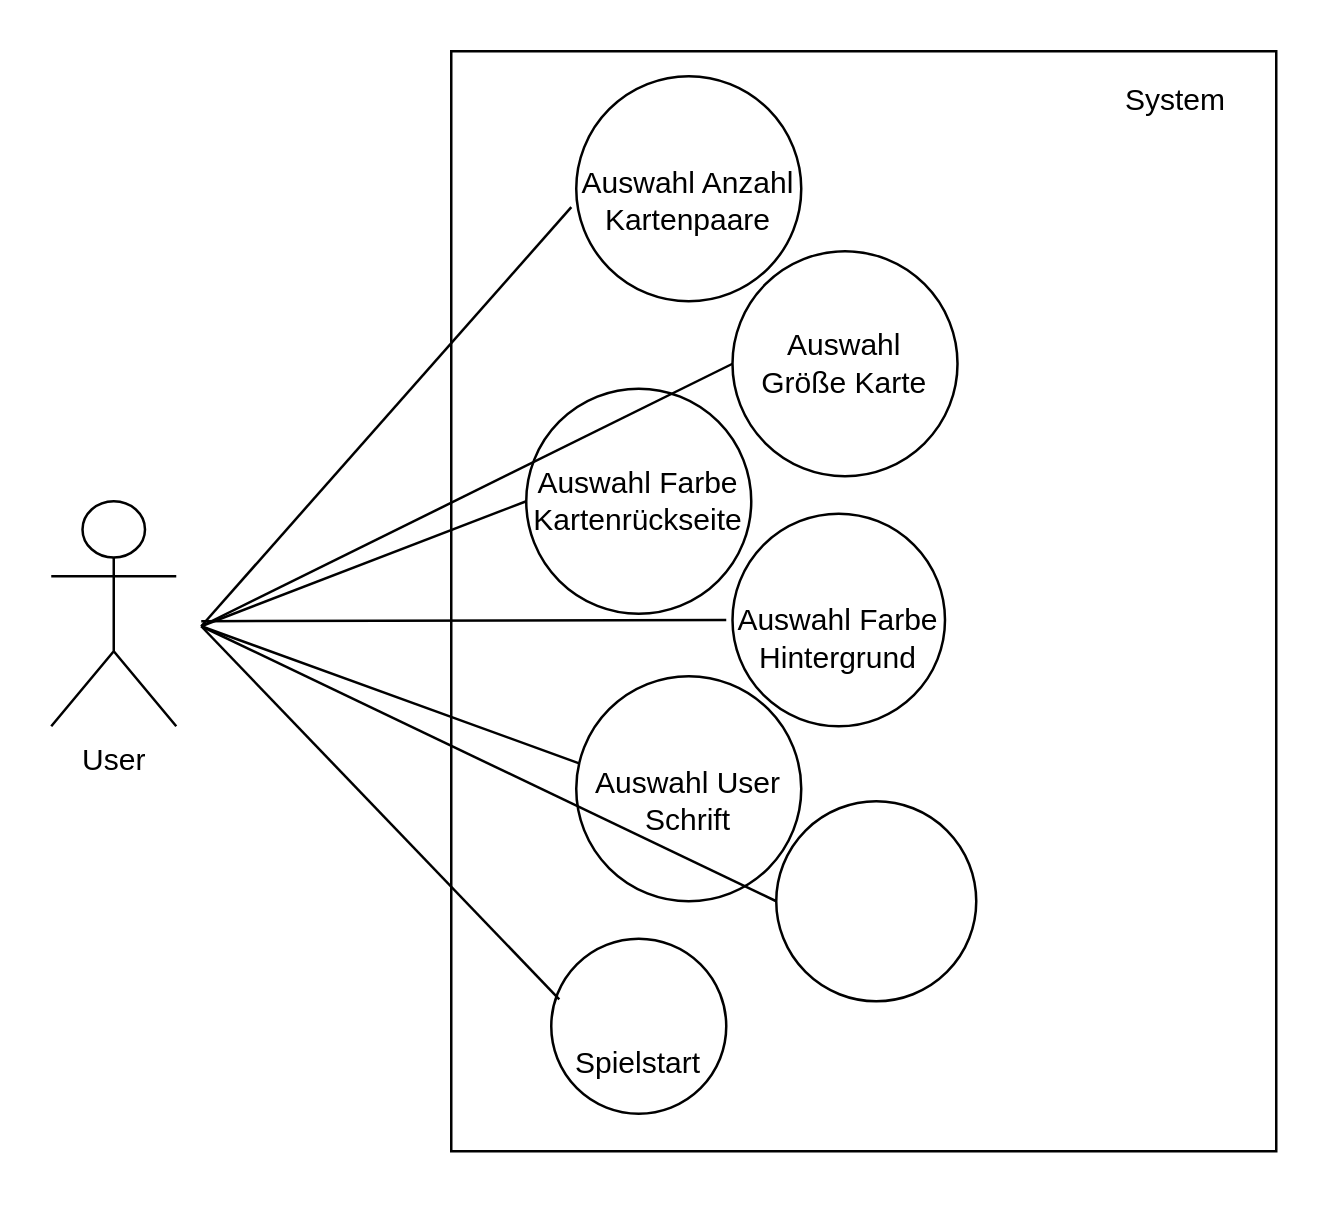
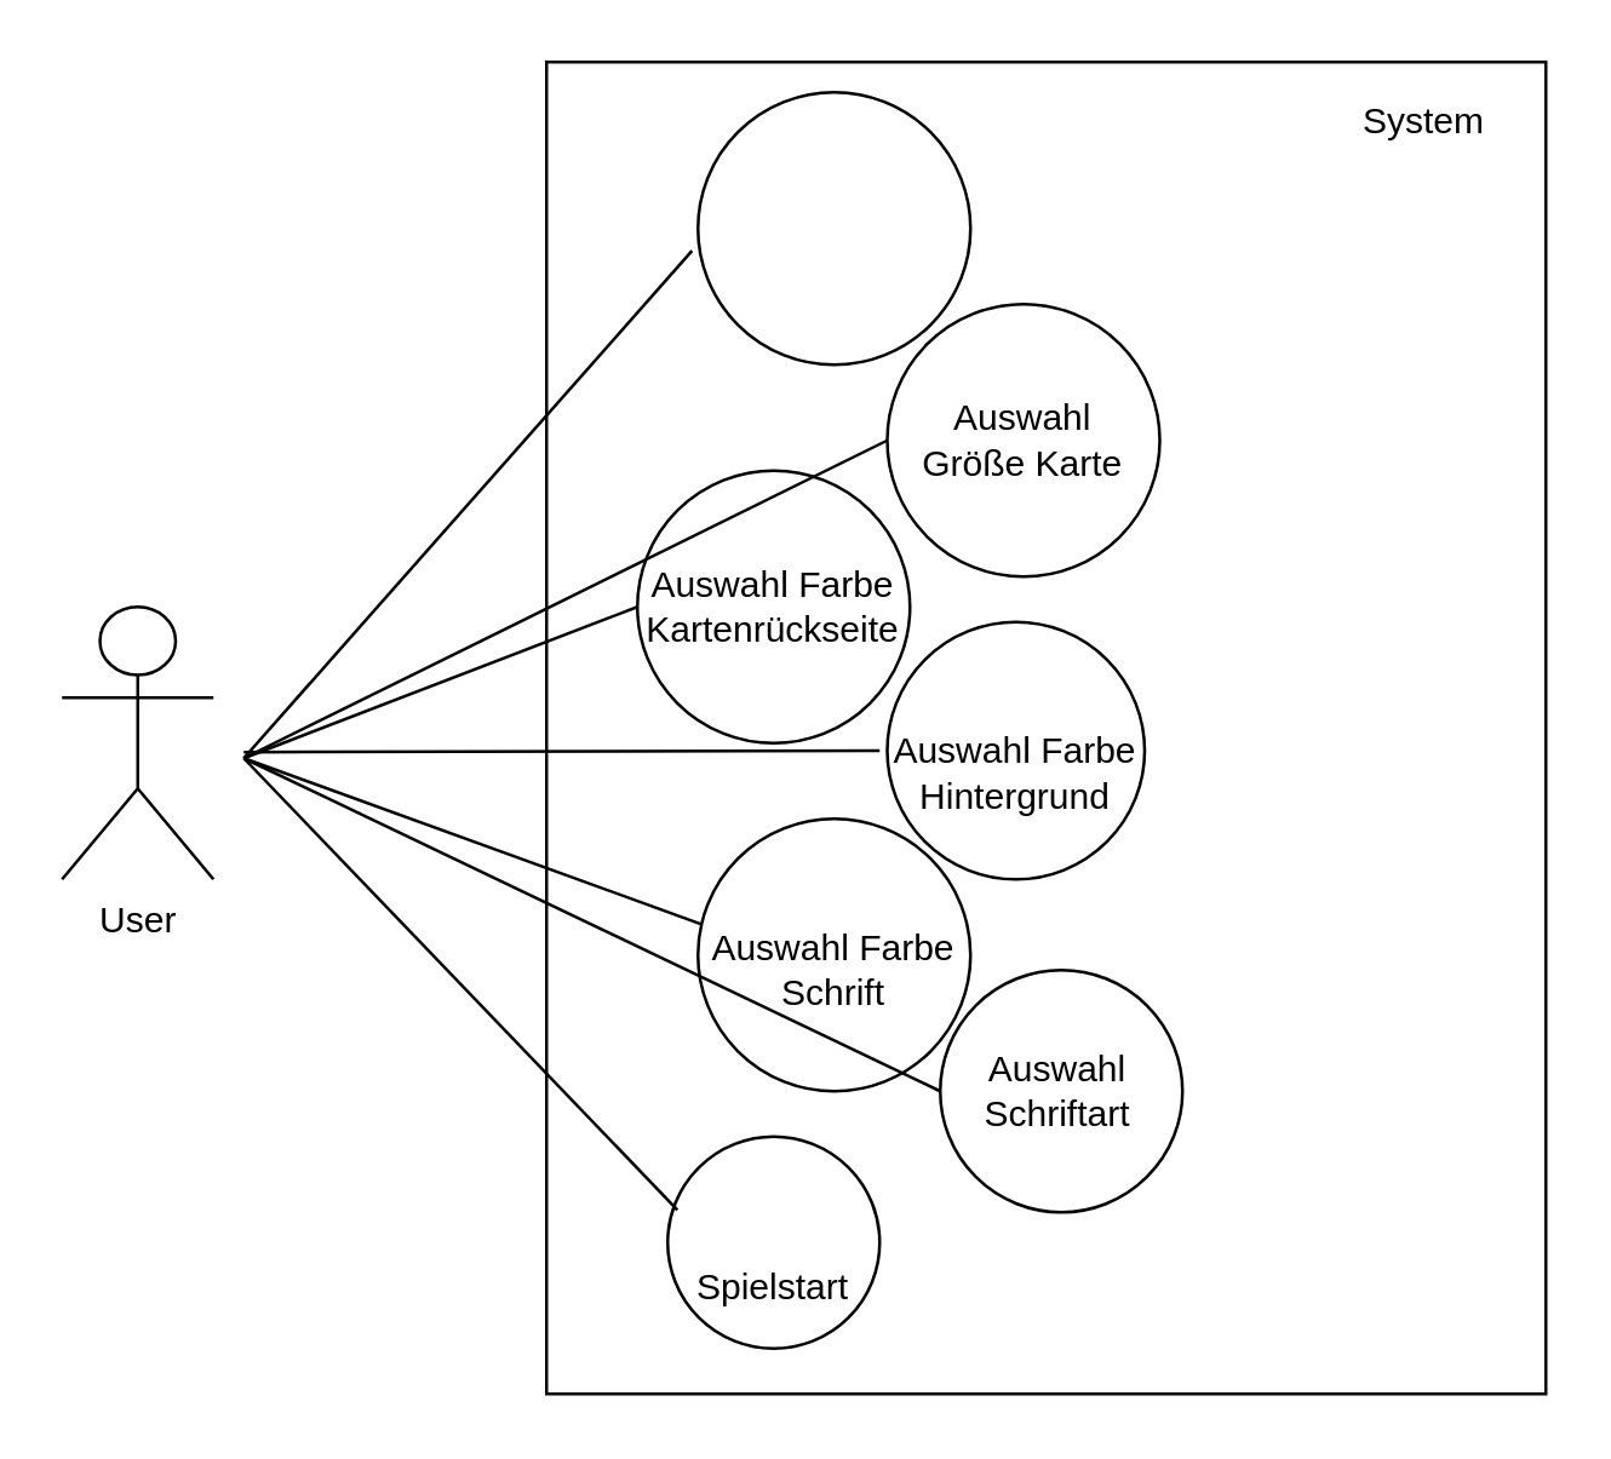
  <mxCell id="0" />
  <mxCell id="1" parent="0" />
  <mxCell id="2" value="" style="rounded=0;whiteSpace=wrap;html=1;" vertex="1" parent="1"><mxGeometry x="180" y="20" width="330" height="440" as="geometry" /></mxCell>
  <mxCell id="3" value="" style="ellipse;whiteSpace=wrap;html=1;aspect=fixed;" vertex="1" parent="1"><mxGeometry x="310" y="320" width="80" height="80" as="geometry" /></mxCell>
  <mxCell id="4" value="" style="ellipse;whiteSpace=wrap;html=1;aspect=fixed;" vertex="1" parent="1"><mxGeometry x="230" y="270" width="90" height="90" as="geometry" /></mxCell>
  <mxCell id="5" value="" style="ellipse;whiteSpace=wrap;html=1;aspect=fixed;" vertex="1" parent="1"><mxGeometry x="292.5" y="205" width="85" height="85" as="geometry" /></mxCell>
  <mxCell id="6" value="" style="ellipse;whiteSpace=wrap;html=1;aspect=fixed;" vertex="1" parent="1"><mxGeometry x="210" y="155" width="90" height="90" as="geometry" /></mxCell>
  <mxCell id="7" value="" style="ellipse;whiteSpace=wrap;html=1;aspect=fixed;" vertex="1" parent="1"><mxGeometry x="292.5" y="100" width="90" height="90" as="geometry" /></mxCell>
  <mxCell id="8" value="" style="ellipse;whiteSpace=wrap;html=1;aspect=fixed;" vertex="1" parent="1"><mxGeometry x="230" y="30" width="90" height="90" as="geometry" /></mxCell>
  <mxCell id="9" value="" style="ellipse;whiteSpace=wrap;html=1;aspect=fixed;" vertex="1" parent="1"><mxGeometry x="220" y="375" width="70" height="70" as="geometry" /></mxCell>
  <mxCell id="10" value="User" style="shape=umlActor;verticalLabelPosition=bottom;verticalAlign=top;html=1;outlineConnect=0;" vertex="1" parent="1"><mxGeometry x="20" y="200" width="50" height="90" as="geometry" /></mxCell>
- <mxCell id="11" value="Auswahl Anzahl Kartenpaare" style="text;html=1;strokeColor=none;fillColor=none;align=center;verticalAlign=middle;whiteSpace=wrap;rounded=0;" vertex="1" parent="1"><mxGeometry x="230" y="70" width="90" height="20" as="geometry" /></mxCell>
  <mxCell id="12" value="Auswahl Größe Karte" style="text;html=1;strokeColor=none;fillColor=none;align=center;verticalAlign=middle;whiteSpace=wrap;rounded=0;" vertex="1" parent="1"><mxGeometry x="300" y="135" width="75" height="20" as="geometry" /></mxCell>
  <mxCell id="13" value="Auswahl Farbe Kartenrückseite" style="text;html=1;strokeColor=none;fillColor=none;align=center;verticalAlign=middle;whiteSpace=wrap;rounded=0;" vertex="1" parent="1"><mxGeometry x="220" y="190" width="70" height="20" as="geometry" /></mxCell>
  <mxCell id="14" value="Auswahl Farbe Hintergrund" style="text;html=1;strokeColor=none;fillColor=none;align=center;verticalAlign=middle;whiteSpace=wrap;rounded=0;" vertex="1" parent="1"><mxGeometry x="290" y="240" width="90" height="30" as="geometry" /></mxCell>
- <mxCell id="15" value="Auswahl User Schrift" style="text;html=1;strokeColor=none;fillColor=none;align=center;verticalAlign=middle;whiteSpace=wrap;rounded=0;" vertex="1" parent="1"><mxGeometry x="220" y="310" width="110" height="20" as="geometry" /></mxCell>
+ <mxCell id="15" value="Auswahl Farbe Schrift" style="text;html=1;strokeColor=none;fillColor=none;align=center;verticalAlign=middle;whiteSpace=wrap;rounded=0;" vertex="1" parent="1"><mxGeometry x="220" y="310" width="110" height="20" as="geometry" /></mxCell>
+ <mxCell id="16" value="Auswahl Schriftart" style="text;html=1;strokeColor=none;fillColor=none;align=center;verticalAlign=middle;whiteSpace=wrap;rounded=0;" vertex="1" parent="1"><mxGeometry x="329" y="350" width="40" height="20" as="geometry" /></mxCell>
  <mxCell id="17" value="Spielstart" style="text;html=1;strokeColor=none;fillColor=none;align=center;verticalAlign=middle;whiteSpace=wrap;rounded=0;" vertex="1" parent="1"><mxGeometry x="235" y="415" width="40" height="20" as="geometry" /></mxCell>
  <mxCell id="18" value="" style="endArrow=none;html=1;entryX=-0.022;entryY=0.582;entryDx=0;entryDy=0;entryPerimeter=0;" edge="1" parent="1" target="8"><mxGeometry width="50" height="50" relative="1" as="geometry"><mxPoint x="80" y="250" as="sourcePoint" /><mxPoint x="550" y="230" as="targetPoint" /></mxGeometry></mxCell>
  <mxCell id="19" value="" style="endArrow=none;html=1;exitX=0;exitY=0.5;exitDx=0;exitDy=0;" edge="1" parent="1" source="7"><mxGeometry width="50" height="50" relative="1" as="geometry"><mxPoint x="500" y="280" as="sourcePoint" /><mxPoint x="80" y="250" as="targetPoint" /></mxGeometry></mxCell>
  <mxCell id="20" value="" style="endArrow=none;html=1;exitX=0;exitY=0.5;exitDx=0;exitDy=0;" edge="1" parent="1" source="6"><mxGeometry width="50" height="50" relative="1" as="geometry"><mxPoint x="500" y="280" as="sourcePoint" /><mxPoint x="80" y="250" as="targetPoint" /></mxGeometry></mxCell>
  <mxCell id="21" value="" style="endArrow=none;html=1;exitX=0;exitY=0.25;exitDx=0;exitDy=0;" edge="1" parent="1" source="14"><mxGeometry width="50" height="50" relative="1" as="geometry"><mxPoint x="500" y="280" as="sourcePoint" /><mxPoint x="80" y="248" as="targetPoint" /></mxGeometry></mxCell>
  <mxCell id="22" value="" style="endArrow=none;html=1;exitX=0.013;exitY=0.387;exitDx=0;exitDy=0;exitPerimeter=0;" edge="1" parent="1" source="4"><mxGeometry width="50" height="50" relative="1" as="geometry"><mxPoint x="500" y="280" as="sourcePoint" /><mxPoint x="80" y="250" as="targetPoint" /></mxGeometry></mxCell>
  <mxCell id="23" value="" style="endArrow=none;html=1;exitX=0;exitY=0.5;exitDx=0;exitDy=0;" edge="1" parent="1" source="3"><mxGeometry width="50" height="50" relative="1" as="geometry"><mxPoint x="500" y="280" as="sourcePoint" /><mxPoint x="80" y="250" as="targetPoint" /></mxGeometry></mxCell>
  <mxCell id="24" value="" style="endArrow=none;html=1;exitX=0.046;exitY=0.346;exitDx=0;exitDy=0;exitPerimeter=0;" edge="1" parent="1" source="9"><mxGeometry width="50" height="50" relative="1" as="geometry"><mxPoint x="500" y="280" as="sourcePoint" /><mxPoint x="80" y="250" as="targetPoint" /></mxGeometry></mxCell>
  <mxCell id="25" value="System" style="text;html=1;strokeColor=none;fillColor=none;align=center;verticalAlign=middle;whiteSpace=wrap;rounded=0;" vertex="1" parent="1"><mxGeometry x="450" y="30" width="40" height="20" as="geometry" /></mxCell>
